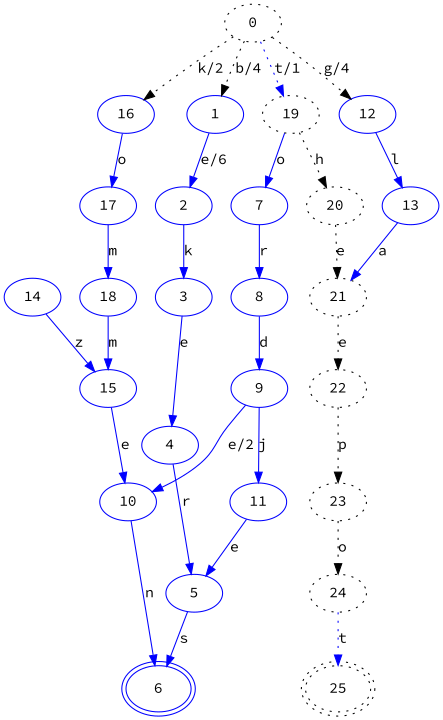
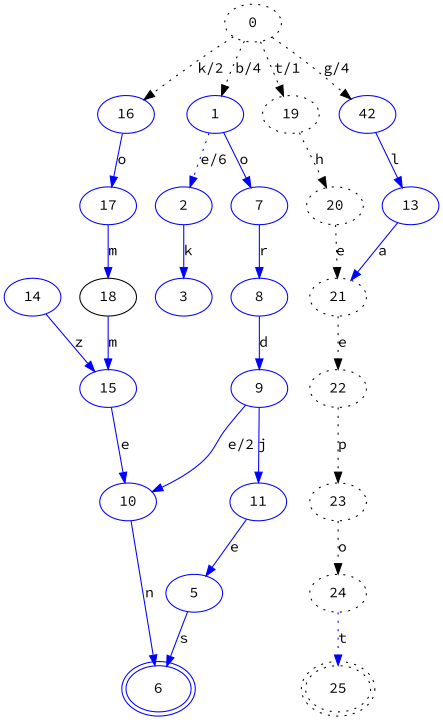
  digraph {
    fontname="Source Code Pro"
    labeljust=l
    labelloc=l
    rankdir=TB
    node [fontname="Source Code Pro" color=blue]
    edge [fontname="Source Code Pro" color=blue]
    0 [style=dotted color=""]
    1
-   12
+   12 [label=42]
    16
    19 [style=dotted color=""]
    2
    7
    13
    17
    20 [style=dotted color=""]
    3
    8
-   4
    5
    6 [peripheries=2]
    9
    10
    11
    21 [style=dotted color=""]
    14
    15
-   18
+   18 [color=black]
    22 [style=dotted color=""]
    23 [style=dotted color=""]
    24 [style=dotted color=""]
    25 [peripheries=2 style=dotted color=""]
    0 -> 1 [label="b/4" style=dotted color=""]
    0 -> 12 [label="g/4" style=dotted color=""]
    0 -> 16 [label="k/2" style=dotted color=""]
-   0 -> 19 [label="t/1" style=dotted]
-   1 -> 2 [label="e/6"]
-   19 -> 7 [label=o]
+   0 -> 19 [label="t/1" style=dotted color=""]
+   1 -> 2 [label="e/6" style=dotted]
+   1 -> 7 [label=o]
    12 -> 13 [label=l]
    16 -> 17 [label=o]
    19 -> 20 [label=h style=dotted color=""]
    2 -> 3 [label=k]
    7 -> 8 [label=r]
    13 -> 21 [label=a]
    17 -> 18 [label=m]
    20 -> 21 [label=e style=dotted color=""]
-   3 -> 4 [label=e]
    8 -> 9 [label=d]
-   4 -> 5 [label=r]
    5 -> 6 [label=s]
    9 -> 10 [label="e/2"]
    9 -> 11 [label=j]
    10 -> 6 [label=n]
    11 -> 5 [label=e]
    21 -> 22 [label=e style=dotted color=""]
    14 -> 15 [label=z]
    15 -> 10 [label=e]
    18 -> 15 [label=m]
    22 -> 23 [label=p style=dotted color=""]
    23 -> 24 [label=o style=dotted color=""]
    24 -> 25 [label=t style=dotted]
  }
